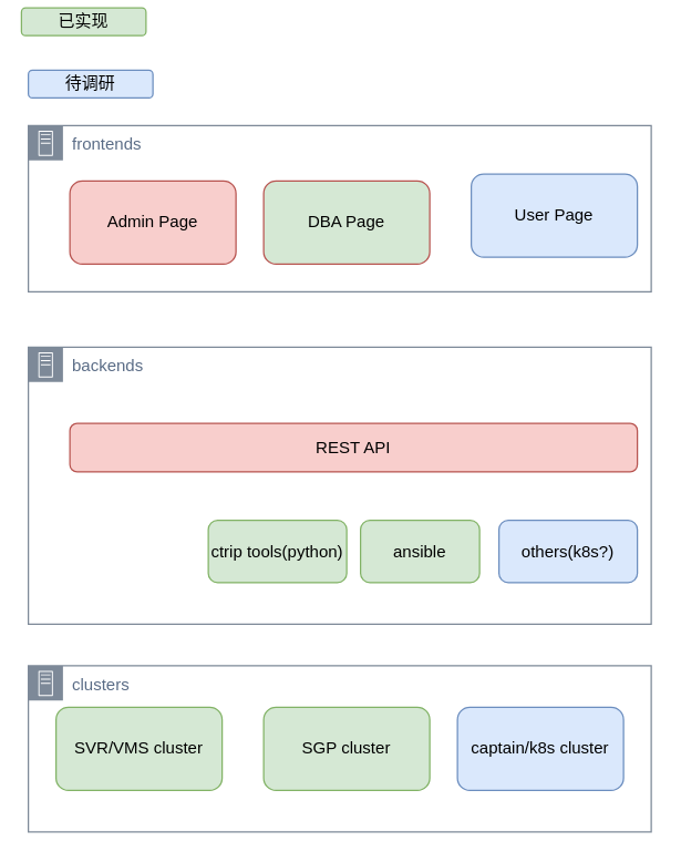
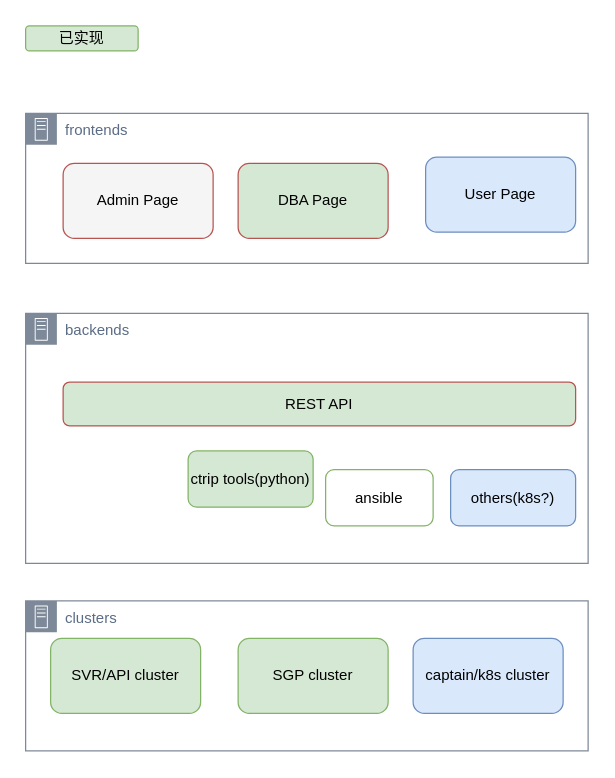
  <mxCell id="0" />
  <mxCell id="1" parent="0" />
- <mxCell id="2" value="Admin Page" style="rounded=1;whiteSpace=wrap;html=1;fillColor=#f8cecc;strokeColor=#b85450;" vertex="1" parent="1"><mxGeometry x="50" y="130" width="120" height="60" as="geometry" /></mxCell>
+ <mxCell id="2" value="Admin Page" style="rounded=1;whiteSpace=wrap;html=1;fillColor=#f5f5f5;strokeColor=#b85450;" vertex="1" parent="1"><mxGeometry x="50" y="130" width="120" height="60" as="geometry" /></mxCell>
  <mxCell id="3" value="DBA Page" style="rounded=1;whiteSpace=wrap;html=1;fillColor=#d5e8d4;strokeColor=#b85450;" vertex="1" parent="1"><mxGeometry x="190" y="130" width="120" height="60" as="geometry" /></mxCell>
  <mxCell id="4" value="User Page" style="rounded=1;whiteSpace=wrap;html=1;fillColor=#dae8fc;strokeColor=#6c8ebf;" vertex="1" parent="1"><mxGeometry x="340" y="125" width="120" height="60" as="geometry" /></mxCell>
  <mxCell id="5" value="frontends" style="points=[[0,0],[0.25,0],[0.5,0],[0.75,0],[1,0],[1,0.25],[1,0.5],[1,0.75],[1,1],[0.75,1],[0.5,1],[0.25,1],[0,1],[0,0.75],[0,0.5],[0,0.25]];outlineConnect=0;gradientColor=none;html=1;whiteSpace=wrap;fontSize=12;fontStyle=0;container=1;pointerEvents=0;collapsible=0;recursiveResize=0;shape=mxgraph.aws4.group;grIcon=mxgraph.aws4.group_on_premise;strokeColor=#7D8998;fillColor=none;verticalAlign=top;align=left;spacingLeft=30;fontColor=#5A6C86;dashed=0;" vertex="1" parent="1"><mxGeometry x="20" y="90" width="450" height="120" as="geometry" /></mxCell>
- <mxCell id="6" value="已实现" style="rounded=1;whiteSpace=wrap;html=1;fillColor=#d5e8d4;strokeColor=#82b366;" vertex="1" parent="1"><mxGeometry x="15" y="5" width="90" height="20" as="geometry" /></mxCell>
- <mxCell id="7" value="待调研" style="rounded=1;whiteSpace=wrap;html=1;fillColor=#dae8fc;strokeColor=#6c8ebf;" vertex="1" parent="1"><mxGeometry x="20" y="50" width="90" height="20" as="geometry" /></mxCell>
+ <mxCell id="6" value="已实现" style="rounded=1;whiteSpace=wrap;html=1;fillColor=#d5e8d4;strokeColor=#82b366;" vertex="1" parent="1"><mxGeometry x="20" y="20" width="90" height="20" as="geometry" /></mxCell>
  <mxCell id="8" value="backends" style="points=[[0,0],[0.25,0],[0.5,0],[0.75,0],[1,0],[1,0.25],[1,0.5],[1,0.75],[1,1],[0.75,1],[0.5,1],[0.25,1],[0,1],[0,0.75],[0,0.5],[0,0.25]];outlineConnect=0;gradientColor=none;html=1;whiteSpace=wrap;fontSize=12;fontStyle=0;container=1;pointerEvents=0;collapsible=0;recursiveResize=0;shape=mxgraph.aws4.group;grIcon=mxgraph.aws4.group_on_premise;strokeColor=#7D8998;fillColor=none;verticalAlign=top;align=left;spacingLeft=30;fontColor=#5A6C86;dashed=0;movable=1;resizable=1;rotatable=1;deletable=1;editable=1;locked=0;connectable=1;" vertex="1" parent="1"><mxGeometry x="20" y="250" width="450" height="200" as="geometry" /></mxCell>
- <mxCell id="9" value="ctrip tools(python)" style="rounded=1;whiteSpace=wrap;html=1;fillColor=#d5e8d4;strokeColor=#82b366;" vertex="1" parent="8"><mxGeometry x="130" y="125" width="100" height="45" as="geometry" /></mxCell>
- <mxCell id="10" value="ansible" style="rounded=1;whiteSpace=wrap;html=1;fillColor=#d5e8d4;strokeColor=#82b366;" vertex="1" parent="8"><mxGeometry x="240" y="125" width="86" height="45" as="geometry" /></mxCell>
- <mxCell id="11" value="REST API" style="rounded=1;whiteSpace=wrap;html=1;fillColor=#f8cecc;strokeColor=#b85450;" vertex="1" parent="8"><mxGeometry x="30" y="55" width="410" height="35" as="geometry" /></mxCell>
+ <mxCell id="9" value="ctrip tools(python)" style="rounded=1;whiteSpace=wrap;html=1;fillColor=#d5e8d4;strokeColor=#82b366;" vertex="1" parent="8"><mxGeometry x="130" y="110" width="100" height="45" as="geometry" /></mxCell>
+ <mxCell id="10" value="ansible" style="rounded=1;whiteSpace=wrap;html=1;fillColor=#ffffff;strokeColor=#82b366;" vertex="1" parent="8"><mxGeometry x="240" y="125" width="86" height="45" as="geometry" /></mxCell>
+ <mxCell id="11" value="REST API" style="rounded=1;whiteSpace=wrap;html=1;fillColor=#d5e8d4;strokeColor=#b85450;" vertex="1" parent="8"><mxGeometry x="30" y="55" width="410" height="35" as="geometry" /></mxCell>
  <mxCell id="12" value="others(k8s?)" style="rounded=1;whiteSpace=wrap;html=1;fillColor=#dae8fc;strokeColor=#6c8ebf;" vertex="1" parent="8"><mxGeometry x="340" y="125" width="100" height="45" as="geometry" /></mxCell>
  <mxCell id="13" value="clusters" style="points=[[0,0],[0.25,0],[0.5,0],[0.75,0],[1,0],[1,0.25],[1,0.5],[1,0.75],[1,1],[0.75,1],[0.5,1],[0.25,1],[0,1],[0,0.75],[0,0.5],[0,0.25]];outlineConnect=0;gradientColor=none;html=1;whiteSpace=wrap;fontSize=12;fontStyle=0;container=1;pointerEvents=0;collapsible=0;recursiveResize=0;shape=mxgraph.aws4.group;grIcon=mxgraph.aws4.group_on_premise;strokeColor=#7D8998;fillColor=none;verticalAlign=top;align=left;spacingLeft=30;fontColor=#5A6C86;dashed=0;" vertex="1" parent="1"><mxGeometry x="20" y="480" width="450" height="120" as="geometry" /></mxCell>
  <mxCell id="14" value="captain/k8s cluster" style="rounded=1;whiteSpace=wrap;html=1;fillColor=#dae8fc;strokeColor=#6c8ebf;" vertex="1" parent="13"><mxGeometry x="310" y="30" width="120" height="60" as="geometry" /></mxCell>
  <mxCell id="15" value="SGP cluster" style="rounded=1;whiteSpace=wrap;html=1;fillColor=#d5e8d4;strokeColor=#82b366;" vertex="1" parent="13"><mxGeometry x="170" y="30" width="120" height="60" as="geometry" /></mxCell>
- <mxCell id="16" value="SVR/VMS cluster" style="rounded=1;whiteSpace=wrap;html=1;fillColor=#d5e8d4;strokeColor=#82b366;" vertex="1" parent="13"><mxGeometry x="20" y="30" width="120" height="60" as="geometry" /></mxCell>
+ <mxCell id="16" value="SVR/API cluster" style="rounded=1;whiteSpace=wrap;html=1;fillColor=#d5e8d4;strokeColor=#82b366;" vertex="1" parent="13"><mxGeometry x="20" y="30" width="120" height="60" as="geometry" /></mxCell>
